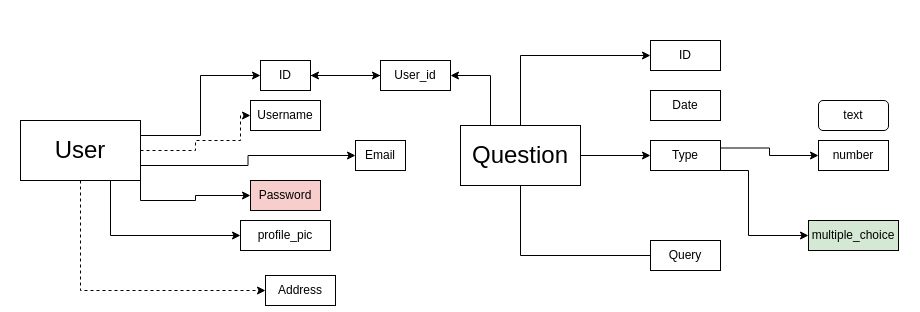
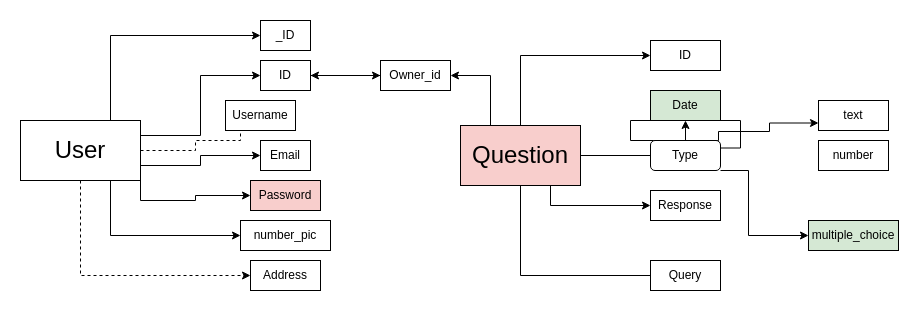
  <mxCell id="0" />
  <mxCell id="1" parent="0" />
  <mxCell id="2" style="edgeStyle=orthogonalEdgeStyle;rounded=0;orthogonalLoop=1;jettySize=auto;html=1;exitX=1;exitY=0.25;exitDx=0;exitDy=0;entryX=0;entryY=0.5;entryDx=0;entryDy=0;" edge="1" parent="1" source="9" target="12"><mxGeometry relative="1" as="geometry" /></mxCell>
  <mxCell id="3" style="edgeStyle=orthogonalEdgeStyle;rounded=0;orthogonalLoop=1;jettySize=auto;html=1;exitX=1;exitY=0.5;exitDx=0;exitDy=0;entryX=0;entryY=0.5;entryDx=0;entryDy=0;dashed=1;" edge="1" parent="1" source="9" target="13"><mxGeometry relative="1" as="geometry"><Array as="points"><mxPoint x="195" y="150" /><mxPoint x="195" y="140" /><mxPoint x="240" y="140" /><mxPoint x="240" y="115" /></Array></mxGeometry></mxCell>
  <mxCell id="4" style="edgeStyle=orthogonalEdgeStyle;rounded=0;orthogonalLoop=1;jettySize=auto;html=1;exitX=1;exitY=0.75;exitDx=0;exitDy=0;entryX=0;entryY=0.5;entryDx=0;entryDy=0;" edge="1" parent="1" source="9" target="14"><mxGeometry relative="1" as="geometry" /></mxCell>
  <mxCell id="5" style="edgeStyle=orthogonalEdgeStyle;rounded=0;orthogonalLoop=1;jettySize=auto;html=1;exitX=1;exitY=1;exitDx=0;exitDy=0;entryX=0;entryY=0.5;entryDx=0;entryDy=0;" edge="1" parent="1" source="9" target="15"><mxGeometry relative="1" as="geometry" /></mxCell>
  <mxCell id="6" style="edgeStyle=orthogonalEdgeStyle;rounded=0;orthogonalLoop=1;jettySize=auto;html=1;exitX=0.75;exitY=1;exitDx=0;exitDy=0;entryX=0;entryY=0.5;entryDx=0;entryDy=0;" edge="1" parent="1" source="9" target="16"><mxGeometry relative="1" as="geometry" /></mxCell>
  <mxCell id="7" style="edgeStyle=orthogonalEdgeStyle;rounded=0;orthogonalLoop=1;jettySize=auto;html=1;exitX=0.5;exitY=1;exitDx=0;exitDy=0;entryX=0;entryY=0.5;entryDx=0;entryDy=0;dashed=1;" edge="1" parent="1" source="9" target="10"><mxGeometry relative="1" as="geometry" /></mxCell>
+ <mxCell id="8" style="edgeStyle=orthogonalEdgeStyle;rounded=0;orthogonalLoop=1;jettySize=auto;html=1;exitX=0.75;exitY=0;exitDx=0;exitDy=0;entryX=0;entryY=0.5;entryDx=0;entryDy=0;" edge="1" parent="1" source="9" target="17"><mxGeometry relative="1" as="geometry" /></mxCell>
  <mxCell id="9" value="&lt;font style=&quot;font-size: 24px;&quot;&gt;User&lt;/font&gt;" style="whiteSpace=wrap;html=1;" vertex="1" parent="1"><mxGeometry x="20" y="120" width="120" height="60" as="geometry" /></mxCell>
- <mxCell id="10" value="Address" style="whiteSpace=wrap;html=1;" vertex="1" parent="1"><mxGeometry x="265" y="275" width="70" height="30" as="geometry" /></mxCell>
+ <mxCell id="10" value="Address" style="whiteSpace=wrap;html=1;" vertex="1" parent="1"><mxGeometry x="250" y="260" width="70" height="30" as="geometry" /></mxCell>
  <mxCell id="11" style="edgeStyle=orthogonalEdgeStyle;rounded=0;orthogonalLoop=1;jettySize=auto;html=1;exitX=1;exitY=0.5;exitDx=0;exitDy=0;entryX=0;entryY=0.5;entryDx=0;entryDy=0;" edge="1" parent="1" source="12" target="25"><mxGeometry relative="1" as="geometry" /></mxCell>
  <mxCell id="12" value="ID" style="whiteSpace=wrap;html=1;" vertex="1" parent="1"><mxGeometry x="260" y="60" width="50" height="30" as="geometry" /></mxCell>
- <mxCell id="13" value="Username" style="whiteSpace=wrap;html=1;" vertex="1" parent="1"><mxGeometry x="250" y="100" width="70" height="30" as="geometry" /></mxCell>
- <mxCell id="14" value="Email" style="whiteSpace=wrap;html=1;" vertex="1" parent="1"><mxGeometry x="355" y="140" width="50" height="30" as="geometry" /></mxCell>
+ <mxCell id="13" value="Username" style="whiteSpace=wrap;html=1;" vertex="1" parent="1"><mxGeometry x="225" y="100" width="70" height="30" as="geometry" /></mxCell>
+ <mxCell id="14" value="Email" style="whiteSpace=wrap;html=1;" vertex="1" parent="1"><mxGeometry x="260" y="140" width="50" height="30" as="geometry" /></mxCell>
  <mxCell id="15" value="Password" style="whiteSpace=wrap;html=1;fillColor=#f8cecc;" vertex="1" parent="1"><mxGeometry x="250" y="180" width="70" height="30" as="geometry" /></mxCell>
- <mxCell id="16" value="profile_pic" style="whiteSpace=wrap;html=1;" vertex="1" parent="1"><mxGeometry x="240" y="220" width="90" height="30" as="geometry" /></mxCell>
+ <mxCell id="16" value="number_pic" style="whiteSpace=wrap;html=1;" vertex="1" parent="1"><mxGeometry x="240" y="220" width="90" height="30" as="geometry" /></mxCell>
+ <mxCell id="17" value="_ID" style="whiteSpace=wrap;html=1;" vertex="1" parent="1"><mxGeometry x="260" y="20" width="50" height="30" as="geometry" /></mxCell>
  <mxCell id="18" style="edgeStyle=orthogonalEdgeStyle;rounded=0;orthogonalLoop=1;jettySize=auto;html=1;exitX=0.25;exitY=0;exitDx=0;exitDy=0;entryX=1;entryY=0.5;entryDx=0;entryDy=0;" edge="1" parent="1" source="23" target="25"><mxGeometry relative="1" as="geometry" /></mxCell>
- <mxCell id="19" style="edgeStyle=orthogonalEdgeStyle;rounded=0;orthogonalLoop=1;jettySize=auto;html=1;exitX=1;exitY=0.5;exitDx=0;exitDy=0;entryX=0;entryY=0.5;entryDx=0;entryDy=0;" edge="1" parent="1" source="23" target="30"><mxGeometry relative="1" as="geometry" /></mxCell>
+ <mxCell id="19" style="edgeStyle=orthogonalEdgeStyle;rounded=0;orthogonalLoop=1;jettySize=auto;html=1;exitX=1;exitY=0.5;exitDx=0;exitDy=0;entryX=0;entryY=0.5;entryDx=0;entryDy=0;endArrow=none;" edge="1" parent="1" source="23" target="30"><mxGeometry relative="1" as="geometry" /></mxCell>
+ <mxCell id="20" style="edgeStyle=orthogonalEdgeStyle;rounded=0;orthogonalLoop=1;jettySize=auto;html=1;exitX=0.75;exitY=1;exitDx=0;exitDy=0;entryX=0;entryY=0.5;entryDx=0;entryDy=0;" edge="1" parent="1" source="23" target="31"><mxGeometry relative="1" as="geometry" /></mxCell>
  <mxCell id="21" style="edgeStyle=orthogonalEdgeStyle;rounded=0;orthogonalLoop=1;jettySize=auto;html=1;exitX=0.5;exitY=0;exitDx=0;exitDy=0;entryX=0;entryY=0.5;entryDx=0;entryDy=0;" edge="1" parent="1" source="23" target="32"><mxGeometry relative="1" as="geometry" /></mxCell>
  <mxCell id="22" style="edgeStyle=orthogonalEdgeStyle;rounded=0;orthogonalLoop=1;jettySize=auto;html=1;exitX=0.5;exitY=1;exitDx=0;exitDy=0;entryX=0;entryY=0.5;entryDx=0;entryDy=0;endArrow=none;" edge="1" parent="1" source="23" target="33"><mxGeometry relative="1" as="geometry" /></mxCell>
- <mxCell id="23" value="&lt;font style=&quot;font-size: 24px;&quot;&gt;Question&lt;/font&gt;" style="whiteSpace=wrap;html=1;" vertex="1" parent="1"><mxGeometry x="460" y="125" width="120" height="60" as="geometry" /></mxCell>
+ <mxCell id="23" value="&lt;font style=&quot;font-size: 24px;&quot;&gt;Question&lt;/font&gt;" style="whiteSpace=wrap;html=1;fillColor=#f8cecc;" vertex="1" parent="1"><mxGeometry x="460" y="125" width="120" height="60" as="geometry" /></mxCell>
  <mxCell id="24" style="edgeStyle=orthogonalEdgeStyle;rounded=0;orthogonalLoop=1;jettySize=auto;html=1;exitX=0;exitY=0.5;exitDx=0;exitDy=0;entryX=1;entryY=0.5;entryDx=0;entryDy=0;" edge="1" parent="1" source="25" target="12"><mxGeometry relative="1" as="geometry" /></mxCell>
- <mxCell id="25" value="User_id" style="whiteSpace=wrap;html=1;" vertex="1" parent="1"><mxGeometry x="380" y="60" width="70" height="30" as="geometry" /></mxCell>
- <mxCell id="26" value="Date" style="whiteSpace=wrap;html=1;" vertex="1" parent="1"><mxGeometry x="650" y="90" width="70" height="30" as="geometry" /></mxCell>
- <mxCell id="27" style="edgeStyle=orthogonalEdgeStyle;rounded=0;orthogonalLoop=1;jettySize=auto;html=1;exitX=1;exitY=0.25;exitDx=0;exitDy=0;entryX=0;entryY=0.5;entryDx=0;entryDy=0;" edge="1" parent="1" source="30" target="35"><mxGeometry relative="1" as="geometry" /></mxCell>
+ <mxCell id="25" value="Owner_id" style="whiteSpace=wrap;html=1;" vertex="1" parent="1"><mxGeometry x="380" y="60" width="70" height="30" as="geometry" /></mxCell>
+ <mxCell id="26" value="Date" style="whiteSpace=wrap;html=1;fillColor=#d5e8d4;" vertex="1" parent="1"><mxGeometry x="650" y="90" width="70" height="30" as="geometry" /></mxCell>
+ <mxCell id="27" style="edgeStyle=orthogonalEdgeStyle;rounded=0;orthogonalLoop=1;jettySize=auto;html=1;exitX=1;exitY=0.25;exitDx=0;exitDy=0;" edge="1" parent="1" source="30" target="26"><mxGeometry relative="1" as="geometry" /></mxCell>
+ <mxCell id="28" style="edgeStyle=orthogonalEdgeStyle;rounded=0;orthogonalLoop=1;jettySize=auto;html=1;exitX=0.75;exitY=0;exitDx=0;exitDy=0;entryX=0;entryY=0.75;entryDx=0;entryDy=0;" edge="1" parent="1" source="30" target="34"><mxGeometry relative="1" as="geometry"><Array as="points"><mxPoint x="718" y="140" /><mxPoint x="718" y="131" /><mxPoint x="769" y="131" /><mxPoint x="769" y="123" /></Array></mxGeometry></mxCell>
  <mxCell id="29" style="edgeStyle=orthogonalEdgeStyle;rounded=0;orthogonalLoop=1;jettySize=auto;html=1;exitX=1;exitY=1;exitDx=0;exitDy=0;entryX=0;entryY=0.5;entryDx=0;entryDy=0;" edge="1" parent="1" source="30" target="36"><mxGeometry relative="1" as="geometry"><Array as="points"><mxPoint x="748" y="170" /><mxPoint x="748" y="235" /></Array></mxGeometry></mxCell>
- <mxCell id="30" value="Type" style="whiteSpace=wrap;html=1;" vertex="1" parent="1"><mxGeometry x="650" y="140" width="70" height="30" as="geometry" /></mxCell>
+ <mxCell id="30" value="Type" style="whiteSpace=wrap;html=1;rounded=1;" vertex="1" parent="1"><mxGeometry x="650" y="140" width="70" height="30" as="geometry" /></mxCell>
+ <mxCell id="31" value="Response" style="whiteSpace=wrap;html=1;" vertex="1" parent="1"><mxGeometry x="650" y="190" width="70" height="30" as="geometry" /></mxCell>
  <mxCell id="32" value="ID" style="whiteSpace=wrap;html=1;" vertex="1" parent="1"><mxGeometry x="650" y="40" width="70" height="30" as="geometry" /></mxCell>
- <mxCell id="33" value="Query" style="whiteSpace=wrap;html=1;" vertex="1" parent="1"><mxGeometry x="650" y="240" width="70" height="30" as="geometry" /></mxCell>
- <mxCell id="34" value="text" style="whiteSpace=wrap;html=1;rounded=1;" vertex="1" parent="1"><mxGeometry x="818" y="100" width="70" height="30" as="geometry" /></mxCell>
+ <mxCell id="33" value="Query" style="whiteSpace=wrap;html=1;" vertex="1" parent="1"><mxGeometry x="650" y="260" width="70" height="30" as="geometry" /></mxCell>
+ <mxCell id="34" value="text" style="whiteSpace=wrap;html=1;" vertex="1" parent="1"><mxGeometry x="818" y="100" width="70" height="30" as="geometry" /></mxCell>
  <mxCell id="35" value="number" style="whiteSpace=wrap;html=1;" vertex="1" parent="1"><mxGeometry x="818" y="140" width="70" height="30" as="geometry" /></mxCell>
  <mxCell id="36" value="multiple_choice" style="whiteSpace=wrap;html=1;fillColor=#d5e8d4;" vertex="1" parent="1"><mxGeometry x="808" y="220" width="90" height="30" as="geometry" /></mxCell>
